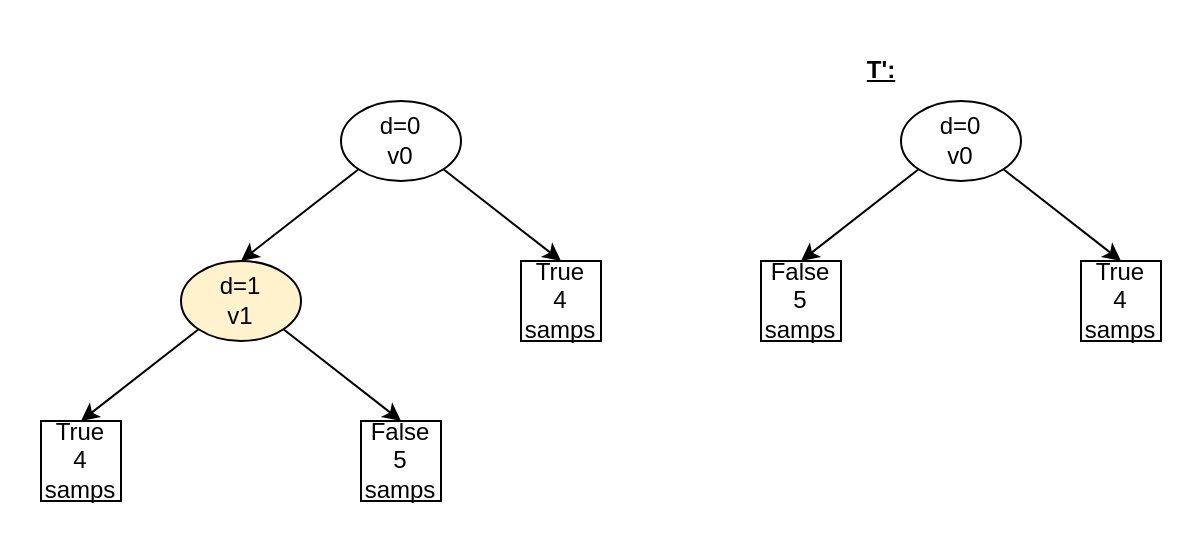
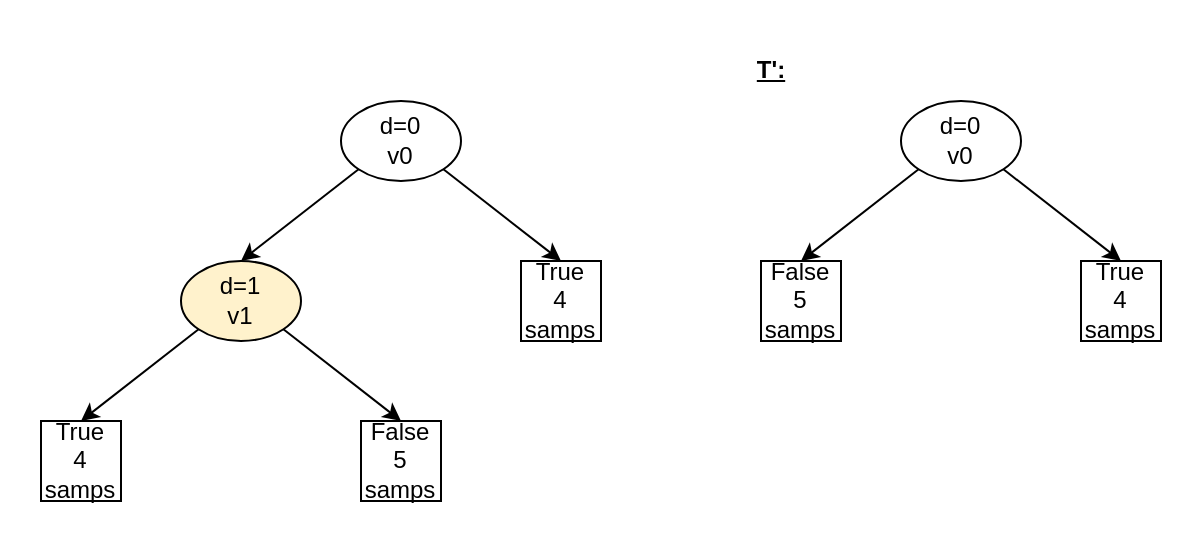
  <mxCell id="0" />
  <mxCell id="1" parent="0" />
  <mxCell id="2" value="d=0&lt;div&gt;v0&lt;/div&gt;" style="ellipse;whiteSpace=wrap;html=1;" vertex="1" parent="1"><mxGeometry x="170" y="50" width="60" height="40" as="geometry" /></mxCell>
  <mxCell id="3" value="True&lt;div&gt;4 samps&lt;/div&gt;" style="whiteSpace=wrap;html=1;aspect=fixed;" vertex="1" parent="1"><mxGeometry x="260" y="130" width="40" height="40" as="geometry" /></mxCell>
  <mxCell id="4" value="d=1&lt;div&gt;v1&lt;/div&gt;" style="ellipse;whiteSpace=wrap;html=1;fillColor=#fff2cc;" vertex="1" parent="1"><mxGeometry x="90" y="130" width="60" height="40" as="geometry" /></mxCell>
  <mxCell id="5" value="False&lt;div&gt;5 samps&lt;/div&gt;" style="whiteSpace=wrap;html=1;aspect=fixed;" vertex="1" parent="1"><mxGeometry x="180" y="210" width="40" height="40" as="geometry" /></mxCell>
  <mxCell id="6" value="True&lt;div&gt;4 samps&lt;/div&gt;" style="whiteSpace=wrap;html=1;aspect=fixed;" vertex="1" parent="1"><mxGeometry x="20" y="210" width="40" height="40" as="geometry" /></mxCell>
  <mxCell id="7" value="" style="endArrow=classic;html=1;rounded=0;exitX=1;exitY=1;exitDx=0;exitDy=0;entryX=0.5;entryY=0;entryDx=0;entryDy=0;" edge="1" parent="1" source="2" target="3"><mxGeometry width="50" height="50" relative="1" as="geometry"><mxPoint x="150" y="230" as="sourcePoint" /><mxPoint x="200" y="180" as="targetPoint" /></mxGeometry></mxCell>
  <mxCell id="8" value="" style="endArrow=classic;html=1;rounded=0;exitX=0;exitY=1;exitDx=0;exitDy=0;entryX=0.5;entryY=0;entryDx=0;entryDy=0;" edge="1" parent="1" source="2" target="4"><mxGeometry width="50" height="50" relative="1" as="geometry"><mxPoint x="231" y="94" as="sourcePoint" /><mxPoint x="290" y="180" as="targetPoint" /></mxGeometry></mxCell>
  <mxCell id="9" value="" style="endArrow=classic;html=1;rounded=0;exitX=0;exitY=1;exitDx=0;exitDy=0;entryX=0.5;entryY=0;entryDx=0;entryDy=0;" edge="1" parent="1" source="4" target="6"><mxGeometry width="50" height="50" relative="1" as="geometry"><mxPoint x="79" y="150" as="sourcePoint" /><mxPoint x="20" y="236" as="targetPoint" /></mxGeometry></mxCell>
  <mxCell id="10" value="" style="endArrow=classic;html=1;rounded=0;exitX=1;exitY=1;exitDx=0;exitDy=0;entryX=0.5;entryY=0;entryDx=0;entryDy=0;" edge="1" parent="1" source="4" target="5"><mxGeometry width="50" height="50" relative="1" as="geometry"><mxPoint x="199" y="64" as="sourcePoint" /><mxPoint x="140" y="150" as="targetPoint" /></mxGeometry></mxCell>
- <mxCell id="11" value="&lt;b&gt;&lt;u&gt;T':&lt;/u&gt;&lt;/b&gt;" style="text;html=1;align=center;verticalAlign=middle;resizable=0;points=[];autosize=1;strokeColor=none;fillColor=none;" vertex="1" parent="1"><mxGeometry x="420" y="20" width="40" height="30" as="geometry" /></mxCell>
+ <mxCell id="11" value="&lt;b&gt;&lt;u&gt;T':&lt;/u&gt;&lt;/b&gt;" style="text;html=1;align=center;verticalAlign=middle;resizable=0;points=[];autosize=1;strokeColor=none;fillColor=none;" vertex="1" parent="1"><mxGeometry x="365" y="20" width="40" height="30" as="geometry" /></mxCell>
  <mxCell id="12" value="d=0&lt;div&gt;v0&lt;/div&gt;" style="ellipse;whiteSpace=wrap;html=1;" vertex="1" parent="1"><mxGeometry x="450" y="50" width="60" height="40" as="geometry" /></mxCell>
  <mxCell id="13" value="True&lt;div&gt;4 samps&lt;/div&gt;" style="whiteSpace=wrap;html=1;aspect=fixed;" vertex="1" parent="1"><mxGeometry x="540" y="130" width="40" height="40" as="geometry" /></mxCell>
  <mxCell id="14" value="&lt;div&gt;False&lt;/div&gt;&lt;div&gt;5 samps&lt;/div&gt;" style="whiteSpace=wrap;html=1;aspect=fixed;" vertex="1" parent="1"><mxGeometry x="380" y="130" width="40" height="40" as="geometry" /></mxCell>
  <mxCell id="15" value="" style="endArrow=classic;html=1;rounded=0;exitX=1;exitY=1;exitDx=0;exitDy=0;entryX=0.5;entryY=0;entryDx=0;entryDy=0;" edge="1" parent="1" source="12" target="13"><mxGeometry width="50" height="50" relative="1" as="geometry"><mxPoint x="430" y="230" as="sourcePoint" /><mxPoint x="480" y="180" as="targetPoint" /></mxGeometry></mxCell>
  <mxCell id="16" value="" style="endArrow=classic;html=1;rounded=0;exitX=0;exitY=1;exitDx=0;exitDy=0;entryX=0.5;entryY=0;entryDx=0;entryDy=0;" edge="1" parent="1" source="12" target="14"><mxGeometry width="50" height="50" relative="1" as="geometry"><mxPoint x="511" y="94" as="sourcePoint" /><mxPoint x="400" y="130" as="targetPoint" /></mxGeometry></mxCell>
